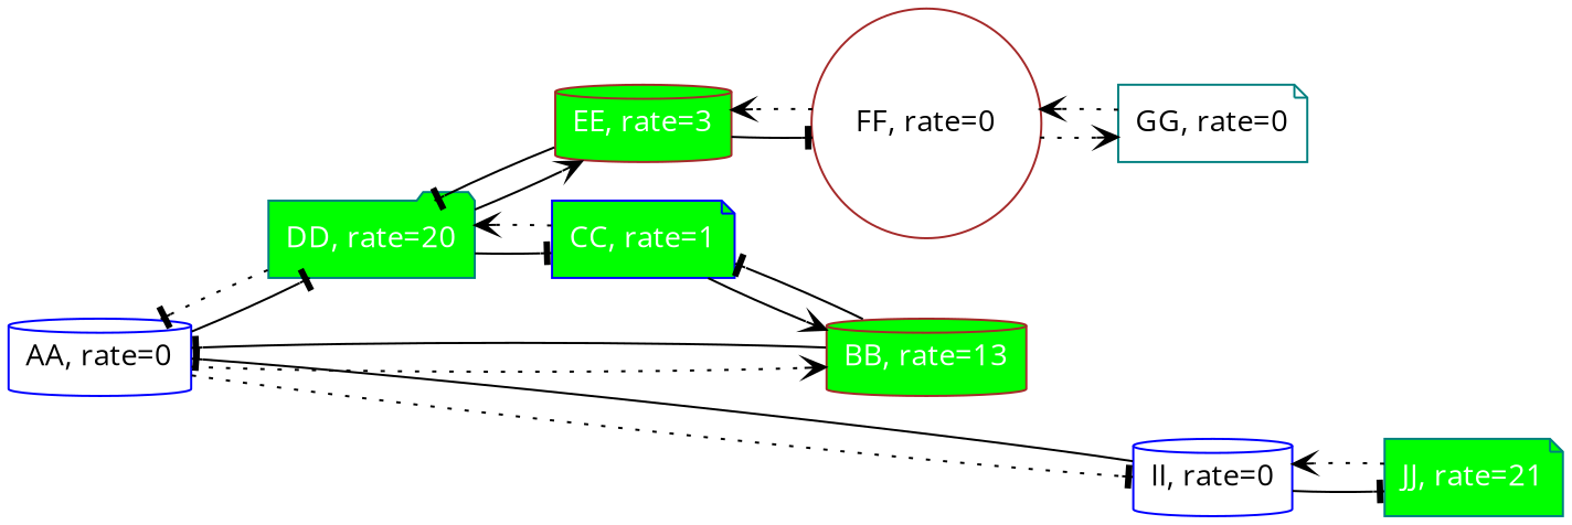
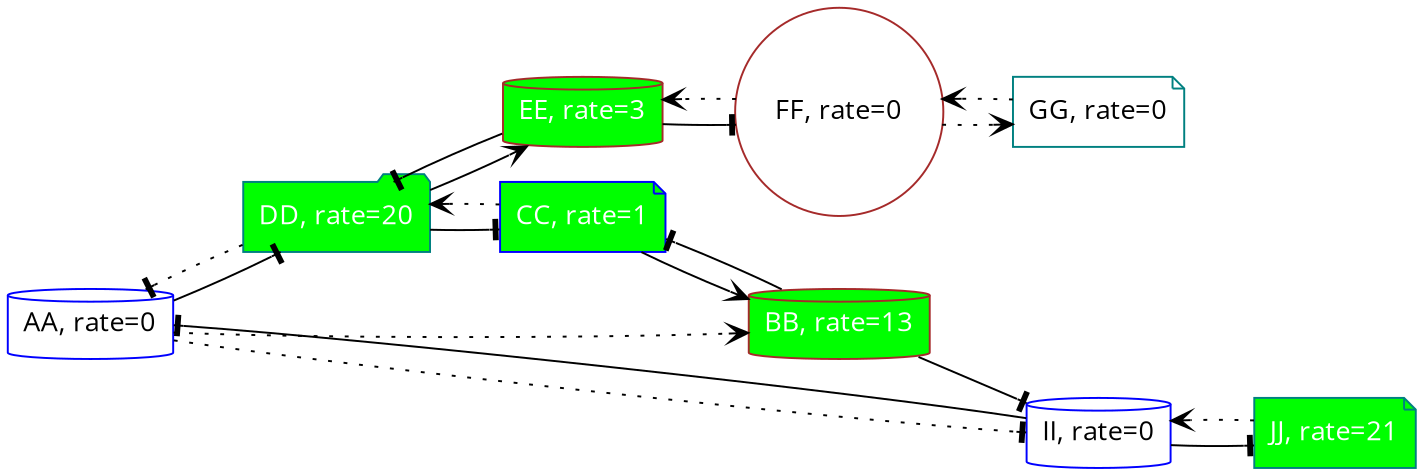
  digraph {
    fontname="Open Sans"
    rankdir=LR
    node [color=blue fontname="Open Sans" shape=cylinder fillcolor=green fontcolor=white style=filled]
    edge [arrowhead=tee fontname="Open Sans" style=solid]
    n1 [label="AA, rate=0" fillcolor="" fontcolor="" style=""]
    n2 [color=teal label="DD, rate=20" shape=folder]
    n3 [color=brown label="BB, rate=13"]
    n4 [label="II, rate=0" fillcolor="" fontcolor="" style=""]
    n5 [label="CC, rate=1" shape=note]
    n6 [color=brown label="EE, rate=3"]
    n7 [color=teal label="JJ, rate=21" shape=note]
    n8 [color=brown label="FF, rate=0" shape=circle fillcolor="" fontcolor="" style=""]
    n9 [color=teal label="GG, rate=0" shape=note fillcolor="" fontcolor="" style=""]
    n1 -> n2
    n1 -> n3 [arrowhead=vee style=dotted]
    n1 -> n4 [style=dotted]
    n2 -> n1 [style=dotted]
    n2 -> n5
    n2 -> n6 [arrowhead=vee]
-   n3 -> n1
+   n3 -> n4
    n3 -> n5
    n4 -> n1
    n4 -> n7
    n5 -> n2 [arrowhead=vee style=dotted]
    n5 -> n3 [arrowhead=vee]
    n6 -> n2
    n6 -> n8
    n7 -> n4 [arrowhead=vee style=dotted]
    n8 -> n6 [arrowhead=vee style=dotted]
    n8 -> n9 [arrowhead=vee style=dotted]
    n9 -> n8 [arrowhead=vee style=dotted]
  }
